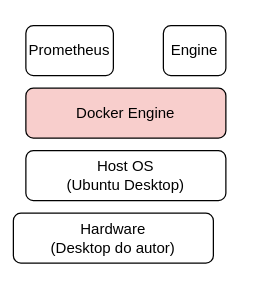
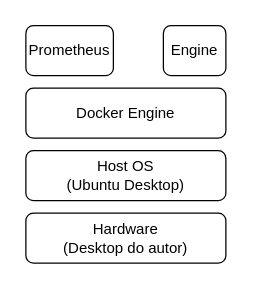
  <mxCell id="0" />
  <mxCell id="1" parent="0" />
- <mxCell id="2" value="Hardware&lt;br&gt;(Desktop do autor)" style="rounded=1;whiteSpace=wrap;html=1;shadow=0;gradientDirection=south;glass=0;" parent="1" vertex="1"><mxGeometry x="10" y="170" width="160" height="40" as="geometry" /></mxCell>
+ <mxCell id="2" value="Hardware&lt;br&gt;(Desktop do autor)" style="rounded=1;whiteSpace=wrap;html=1;shadow=0;gradientDirection=south;glass=0;" parent="1" vertex="1"><mxGeometry x="20" y="170" width="160" height="40" as="geometry" /></mxCell>
  <mxCell id="3" value="Host OS&lt;br&gt;&lt;div&gt;(Ubuntu Desktop)&lt;/div&gt;" style="rounded=1;whiteSpace=wrap;html=1;shadow=0;glass=0;" parent="1" vertex="1"><mxGeometry x="20" y="120" width="160" height="40" as="geometry" /></mxCell>
  <mxCell id="4" value="Prometheus" style="rounded=1;whiteSpace=wrap;html=1;direction=south;shadow=0;glass=0;" parent="1" vertex="1"><mxGeometry x="20" y="20" width="70" height="40" as="geometry" /></mxCell>
  <mxCell id="5" value="&lt;div&gt;Engine&lt;/div&gt;" style="rounded=1;whiteSpace=wrap;html=1;direction=south;shadow=0;glass=0;" parent="1" vertex="1"><mxGeometry x="130" y="20" width="50" height="40" as="geometry" /></mxCell>
- <mxCell id="6" value="Docker Engine" style="rounded=1;whiteSpace=wrap;html=1;shadow=0;gradientDirection=south;glass=0;fillColor=#f8cecc;" parent="1" vertex="1"><mxGeometry x="20" y="70" width="160" height="40" as="geometry" /></mxCell>
+ <mxCell id="6" value="Docker Engine" style="rounded=1;whiteSpace=wrap;html=1;shadow=0;gradientDirection=south;glass=0;" parent="1" vertex="1"><mxGeometry x="20" y="70" width="160" height="40" as="geometry" /></mxCell>
